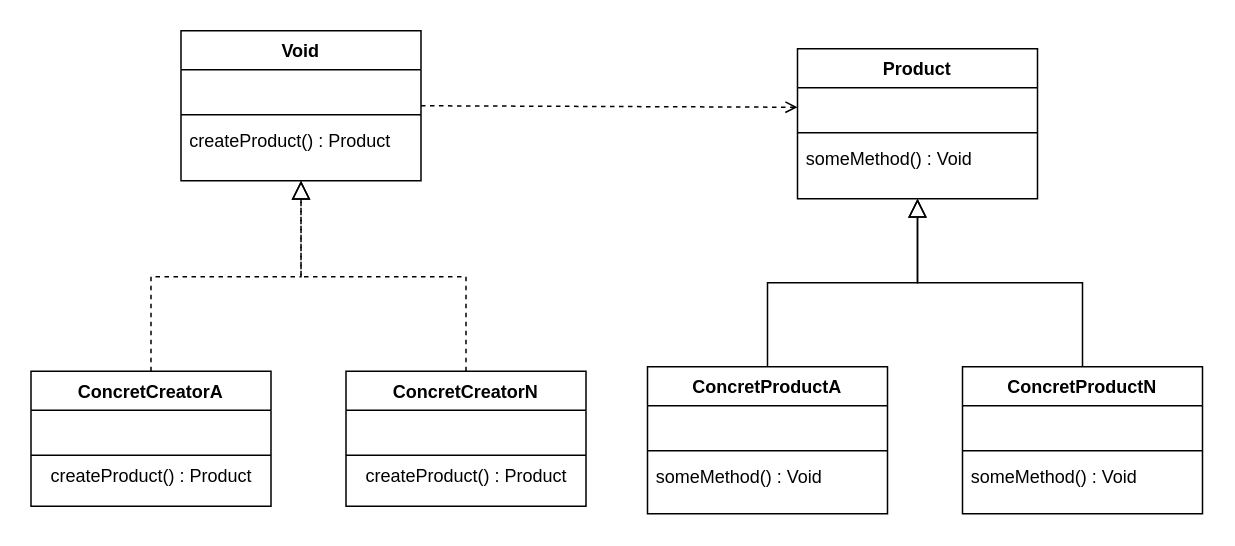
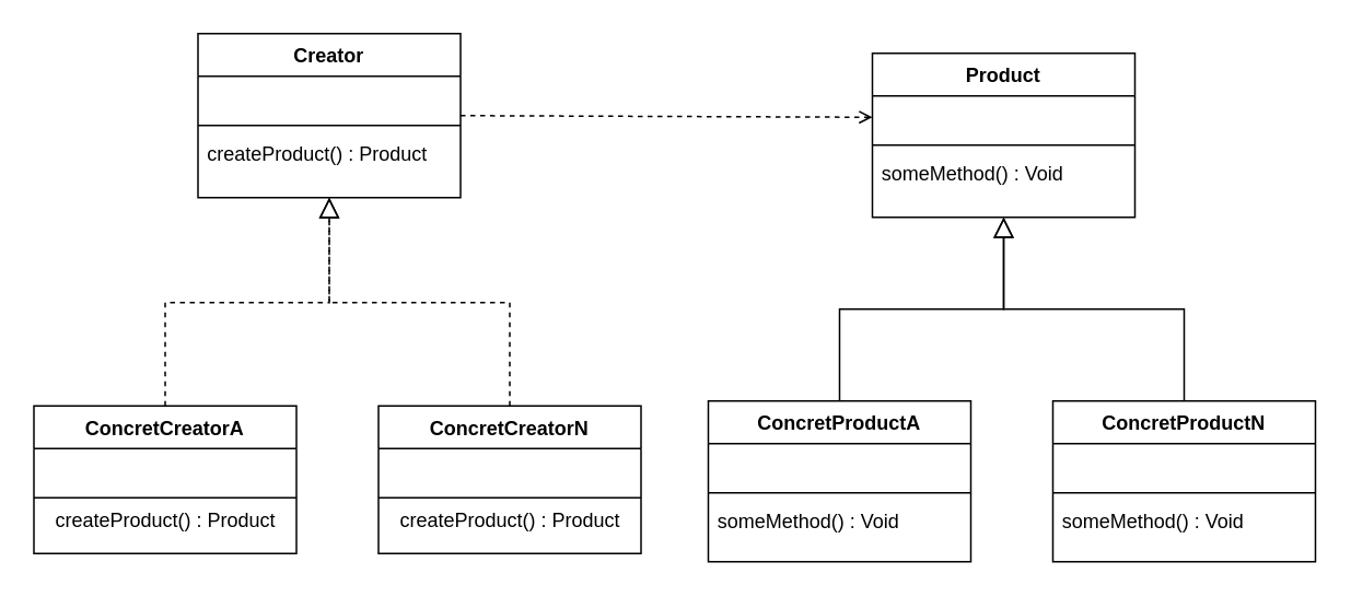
  <mxCell id="0" />
  <mxCell id="1" parent="0" />
- <mxCell id="2" value="Void" style="swimlane;fontStyle=1;align=center;verticalAlign=top;childLayout=stackLayout;horizontal=1;startSize=26;horizontalStack=0;resizeParent=1;resizeLast=0;collapsible=1;marginBottom=0;rounded=0;shadow=0;strokeWidth=1;" vertex="1" parent="1"><mxGeometry x="120" y="20" width="160" height="100" as="geometry"><mxRectangle x="230" y="140" width="160" height="26" as="alternateBounds" /></mxGeometry></mxCell>
+ <mxCell id="2" value="Creator" style="swimlane;fontStyle=1;align=center;verticalAlign=top;childLayout=stackLayout;horizontal=1;startSize=26;horizontalStack=0;resizeParent=1;resizeLast=0;collapsible=1;marginBottom=0;rounded=0;shadow=0;strokeWidth=1;" vertex="1" parent="1"><mxGeometry x="120" y="20" width="160" height="100" as="geometry"><mxRectangle x="230" y="140" width="160" height="26" as="alternateBounds" /></mxGeometry></mxCell>
  <mxCell id="3" value=" " style="text;align=left;verticalAlign=top;spacingLeft=4;spacingRight=4;overflow=hidden;rotatable=0;points=[[0,0.5],[1,0.5]];portConstraint=eastwest;rounded=0;shadow=0;html=0;" vertex="1" parent="2"><mxGeometry y="26" width="160" height="26" as="geometry" /></mxCell>
  <mxCell id="4" value="" style="line;html=1;strokeWidth=1;align=left;verticalAlign=middle;spacingTop=-1;spacingLeft=3;spacingRight=3;rotatable=0;labelPosition=right;points=[];portConstraint=eastwest;" vertex="1" parent="2"><mxGeometry y="52" width="160" height="8" as="geometry" /></mxCell>
  <mxCell id="5" value="createProduct() : Product" style="text;align=left;verticalAlign=top;spacingLeft=4;spacingRight=4;overflow=hidden;rotatable=0;points=[[0,0.5],[1,0.5]];portConstraint=eastwest;" vertex="1" parent="2"><mxGeometry y="60" width="160" height="26" as="geometry" /></mxCell>
  <mxCell id="6" value="ConcretCreatorA" style="swimlane;fontStyle=1;align=center;verticalAlign=top;childLayout=stackLayout;horizontal=1;startSize=26;horizontalStack=0;resizeParent=1;resizeLast=0;collapsible=1;marginBottom=0;rounded=0;shadow=0;strokeWidth=1;" vertex="1" parent="1"><mxGeometry x="20" y="247" width="160" height="90" as="geometry"><mxRectangle x="19" y="260" width="160" height="26" as="alternateBounds" /></mxGeometry></mxCell>
  <mxCell id="7" value=" " style="text;align=left;verticalAlign=top;spacingLeft=4;spacingRight=4;overflow=hidden;rotatable=0;points=[[0,0.5],[1,0.5]];portConstraint=eastwest;" vertex="1" parent="6"><mxGeometry y="26" width="160" height="26" as="geometry" /></mxCell>
  <mxCell id="8" value="" style="line;html=1;strokeWidth=1;align=left;verticalAlign=middle;spacingTop=-1;spacingLeft=3;spacingRight=3;rotatable=0;labelPosition=right;points=[];portConstraint=eastwest;" vertex="1" parent="6"><mxGeometry y="52" width="160" height="8" as="geometry" /></mxCell>
  <mxCell id="9" value="&lt;span style=&quot;text-align: left&quot;&gt;createProduct() : Product&lt;/span&gt;" style="text;html=1;align=center;verticalAlign=middle;resizable=0;points=[];autosize=1;strokeColor=none;fillColor=none;" vertex="1" parent="6"><mxGeometry y="60" width="160" height="20" as="geometry" /></mxCell>
  <mxCell id="10" value="" style="endArrow=block;endSize=10;endFill=0;shadow=0;strokeWidth=1;rounded=0;edgeStyle=elbowEdgeStyle;elbow=vertical;dashed=1;" edge="1" parent="1" source="6" target="2"><mxGeometry width="160" relative="1" as="geometry"><mxPoint x="100" y="90" as="sourcePoint" /><mxPoint x="100" y="90" as="targetPoint" /></mxGeometry></mxCell>
  <mxCell id="11" value="ConcretCreatorN" style="swimlane;fontStyle=1;align=center;verticalAlign=top;childLayout=stackLayout;horizontal=1;startSize=26;horizontalStack=0;resizeParent=1;resizeLast=0;collapsible=1;marginBottom=0;rounded=0;shadow=0;strokeWidth=1;" vertex="1" parent="1"><mxGeometry x="230" y="247" width="160" height="90" as="geometry"><mxRectangle x="340" y="380" width="170" height="26" as="alternateBounds" /></mxGeometry></mxCell>
  <mxCell id="12" value=" " style="text;align=left;verticalAlign=top;spacingLeft=4;spacingRight=4;overflow=hidden;rotatable=0;points=[[0,0.5],[1,0.5]];portConstraint=eastwest;" vertex="1" parent="11"><mxGeometry y="26" width="160" height="26" as="geometry" /></mxCell>
  <mxCell id="13" value="" style="line;html=1;strokeWidth=1;align=left;verticalAlign=middle;spacingTop=-1;spacingLeft=3;spacingRight=3;rotatable=0;labelPosition=right;points=[];portConstraint=eastwest;" vertex="1" parent="11"><mxGeometry y="52" width="160" height="8" as="geometry" /></mxCell>
  <mxCell id="14" value="&lt;span style=&quot;text-align: left&quot;&gt;createProduct() : Product&lt;/span&gt;" style="text;html=1;align=center;verticalAlign=middle;resizable=0;points=[];autosize=1;strokeColor=none;fillColor=none;" vertex="1" parent="11"><mxGeometry y="60" width="160" height="20" as="geometry" /></mxCell>
  <mxCell id="15" value="" style="endArrow=block;endSize=10;endFill=0;shadow=0;strokeWidth=1;rounded=0;edgeStyle=elbowEdgeStyle;elbow=vertical;dashed=1;" edge="1" parent="1" source="11" target="2"><mxGeometry width="160" relative="1" as="geometry"><mxPoint x="110" y="260" as="sourcePoint" /><mxPoint x="210" y="158" as="targetPoint" /></mxGeometry></mxCell>
  <mxCell id="16" value="Product" style="swimlane;fontStyle=1;align=center;verticalAlign=top;childLayout=stackLayout;horizontal=1;startSize=26;horizontalStack=0;resizeParent=1;resizeLast=0;collapsible=1;marginBottom=0;rounded=0;shadow=0;strokeWidth=1;" vertex="1" parent="1"><mxGeometry x="531" y="32" width="160" height="100" as="geometry"><mxRectangle x="550" y="140" width="160" height="26" as="alternateBounds" /></mxGeometry></mxCell>
  <mxCell id="17" value=" " style="text;align=left;verticalAlign=top;spacingLeft=4;spacingRight=4;overflow=hidden;rotatable=0;points=[[0,0.5],[1,0.5]];portConstraint=eastwest;rounded=0;shadow=0;html=0;" vertex="1" parent="16"><mxGeometry y="26" width="160" height="26" as="geometry" /></mxCell>
  <mxCell id="18" value="" style="line;html=1;strokeWidth=1;align=left;verticalAlign=middle;spacingTop=-1;spacingLeft=3;spacingRight=3;rotatable=0;labelPosition=right;points=[];portConstraint=eastwest;" vertex="1" parent="16"><mxGeometry y="52" width="160" height="8" as="geometry" /></mxCell>
  <mxCell id="19" value="someMethod() : Void" style="text;align=left;verticalAlign=top;spacingLeft=4;spacingRight=4;overflow=hidden;rotatable=0;points=[[0,0.5],[1,0.5]];portConstraint=eastwest;" vertex="1" parent="16"><mxGeometry y="60" width="160" height="26" as="geometry" /></mxCell>
  <mxCell id="20" value="" style="endArrow=open;dashed=1;html=1;rounded=0;exitX=1;exitY=0.5;exitDx=0;exitDy=0;entryX=0;entryY=0.5;entryDx=0;entryDy=0;" edge="1" parent="1" source="2" target="17"><mxGeometry width="50" height="50" relative="1" as="geometry"><mxPoint x="290" y="187" as="sourcePoint" /><mxPoint x="501" y="127" as="targetPoint" /></mxGeometry></mxCell>
  <mxCell id="21" value="ConcretProductA" style="swimlane;fontStyle=1;align=center;verticalAlign=top;childLayout=stackLayout;horizontal=1;startSize=26;horizontalStack=0;resizeParent=1;resizeLast=0;collapsible=1;marginBottom=0;rounded=0;shadow=0;strokeWidth=1;" vertex="1" parent="1"><mxGeometry x="431" y="244" width="160" height="98" as="geometry"><mxRectangle x="130" y="380" width="160" height="26" as="alternateBounds" /></mxGeometry></mxCell>
  <mxCell id="22" value=" " style="text;align=left;verticalAlign=top;spacingLeft=4;spacingRight=4;overflow=hidden;rotatable=0;points=[[0,0.5],[1,0.5]];portConstraint=eastwest;" vertex="1" parent="21"><mxGeometry y="26" width="160" height="26" as="geometry" /></mxCell>
  <mxCell id="23" value="" style="line;html=1;strokeWidth=1;align=left;verticalAlign=middle;spacingTop=-1;spacingLeft=3;spacingRight=3;rotatable=0;labelPosition=right;points=[];portConstraint=eastwest;" vertex="1" parent="21"><mxGeometry y="52" width="160" height="8" as="geometry" /></mxCell>
  <mxCell id="24" value="someMethod() : Void" style="text;align=left;verticalAlign=top;spacingLeft=4;spacingRight=4;overflow=hidden;rotatable=0;points=[[0,0.5],[1,0.5]];portConstraint=eastwest;" vertex="1" parent="21"><mxGeometry y="60" width="160" height="26" as="geometry" /></mxCell>
  <mxCell id="25" value="" style="endArrow=block;endSize=10;endFill=0;shadow=0;strokeWidth=1;rounded=0;edgeStyle=elbowEdgeStyle;elbow=vertical;" edge="1" parent="1" source="21"><mxGeometry width="160" relative="1" as="geometry"><mxPoint x="511" y="87" as="sourcePoint" /><mxPoint x="611" y="132" as="targetPoint" /></mxGeometry></mxCell>
  <mxCell id="26" value="ConcretProductN" style="swimlane;fontStyle=1;align=center;verticalAlign=top;childLayout=stackLayout;horizontal=1;startSize=26;horizontalStack=0;resizeParent=1;resizeLast=0;collapsible=1;marginBottom=0;rounded=0;shadow=0;strokeWidth=1;" vertex="1" parent="1"><mxGeometry x="641" y="244" width="160" height="98" as="geometry"><mxRectangle x="340" y="380" width="170" height="26" as="alternateBounds" /></mxGeometry></mxCell>
  <mxCell id="27" value=" " style="text;align=left;verticalAlign=top;spacingLeft=4;spacingRight=4;overflow=hidden;rotatable=0;points=[[0,0.5],[1,0.5]];portConstraint=eastwest;" vertex="1" parent="26"><mxGeometry y="26" width="160" height="26" as="geometry" /></mxCell>
  <mxCell id="28" value="" style="line;html=1;strokeWidth=1;align=left;verticalAlign=middle;spacingTop=-1;spacingLeft=3;spacingRight=3;rotatable=0;labelPosition=right;points=[];portConstraint=eastwest;" vertex="1" parent="26"><mxGeometry y="52" width="160" height="8" as="geometry" /></mxCell>
  <mxCell id="29" value="someMethod() : Void" style="text;align=left;verticalAlign=top;spacingLeft=4;spacingRight=4;overflow=hidden;rotatable=0;points=[[0,0.5],[1,0.5]];portConstraint=eastwest;" vertex="1" parent="26"><mxGeometry y="60" width="160" height="26" as="geometry" /></mxCell>
  <mxCell id="30" value="" style="endArrow=block;endSize=10;endFill=0;shadow=0;strokeWidth=1;rounded=0;edgeStyle=elbowEdgeStyle;elbow=vertical;" edge="1" parent="1" source="26"><mxGeometry width="160" relative="1" as="geometry"><mxPoint x="521" y="257" as="sourcePoint" /><mxPoint x="611" y="132" as="targetPoint" /></mxGeometry></mxCell>
